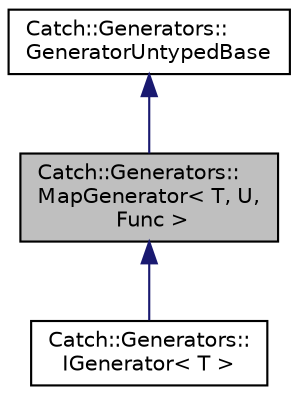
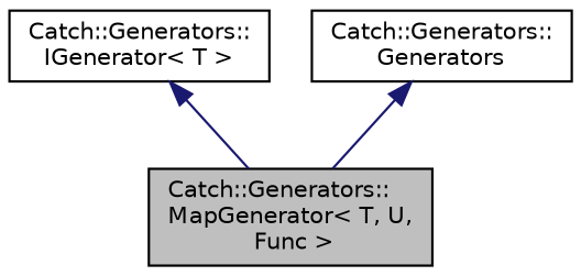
  digraph {
    node [color=black fillcolor=white fontname=Helvetica fontsize=10 shape=record style=filled]
    edge [color=midnightblue dir=back fontname=Helvetica fontsize=10 labelfontname=Helvetica labelfontsize=10 style=solid]
    n1 [fillcolor=grey75 fontcolor=black height=0.2 label="Catch::Generators::\lMapGenerator\< T, U,\l Func \>" width=0.4]
    n2 [height=0.2 label="Catch::Generators::\lIGenerator\< T \>" width=0.4]
-   n3 [height=0.2 label="Catch::Generators::\lGeneratorUntypedBase" width=0.4]
-   n1 -> n2
+   n3 [height=0.2 label="Catch::Generators::\lGenerators" width=0.4]
+   n2 -> n1
    n3 -> n1
  }
